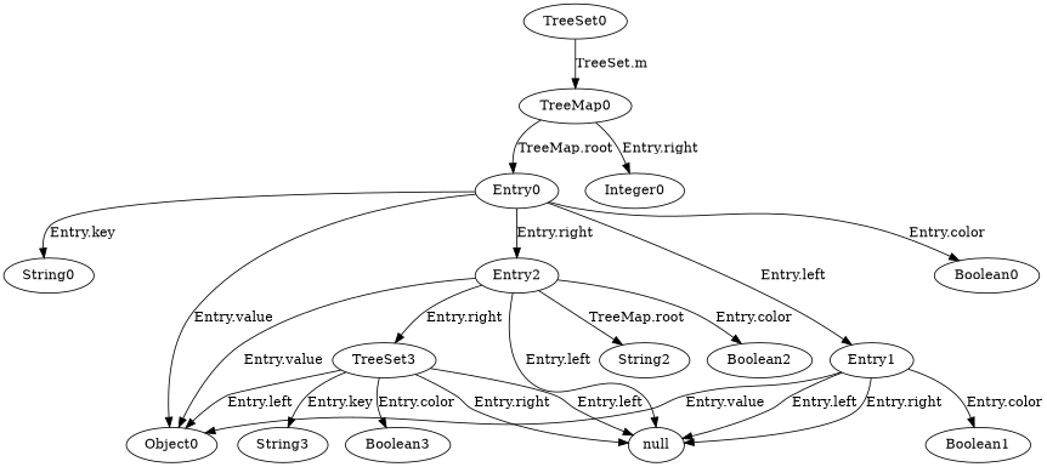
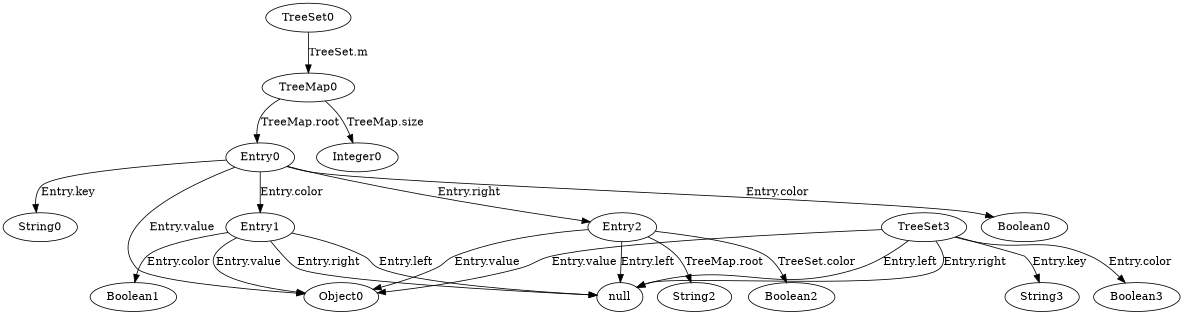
  digraph {
    TreeSet0
    TreeMap0
    Entry0
    Integer0
    String0
    Object0
    Entry1
    Entry2
    Boolean0
    null
    Boolean1
    String2
    n13 [label=TreeSet3]
    Boolean2
    String3
    Boolean3
    TreeSet0 -> TreeMap0 [label="TreeSet.m"]
    TreeMap0 -> Entry0 [label="TreeMap.root"]
-   TreeMap0 -> Integer0 [label="Entry.right"]
+   TreeMap0 -> Integer0 [label="TreeMap.size"]
    Entry0 -> String0 [label="Entry.key"]
    Entry0 -> Object0 [label="Entry.value"]
-   Entry0 -> Entry1 [label="Entry.left"]
+   Entry0 -> Entry1 [label="Entry.color"]
    Entry0 -> Entry2 [label="Entry.right"]
    Entry0 -> Boolean0 [label="Entry.color"]
    Entry1 -> Object0 [label="Entry.value"]
    Entry1 -> null [label="Entry.left"]
    Entry1 -> null [label="Entry.right"]
    Entry1 -> Boolean1 [label="Entry.color"]
    Entry2 -> Object0 [label="Entry.value"]
    Entry2 -> null [label="Entry.left"]
    Entry2 -> String2 [label="TreeMap.root"]
-   Entry2 -> n13 [label="Entry.right"]
-   Entry2 -> Boolean2 [label="Entry.color"]
-   n13 -> Object0 [label="Entry.left"]
+   Entry2 -> Boolean2 [label="TreeSet.color"]
+   n13 -> Object0 [label="Entry.value"]
    n13 -> null [label="Entry.left"]
    n13 -> null [label="Entry.right"]
    n13 -> String3 [label="Entry.key"]
    n13 -> Boolean3 [label="Entry.color"]
  }
